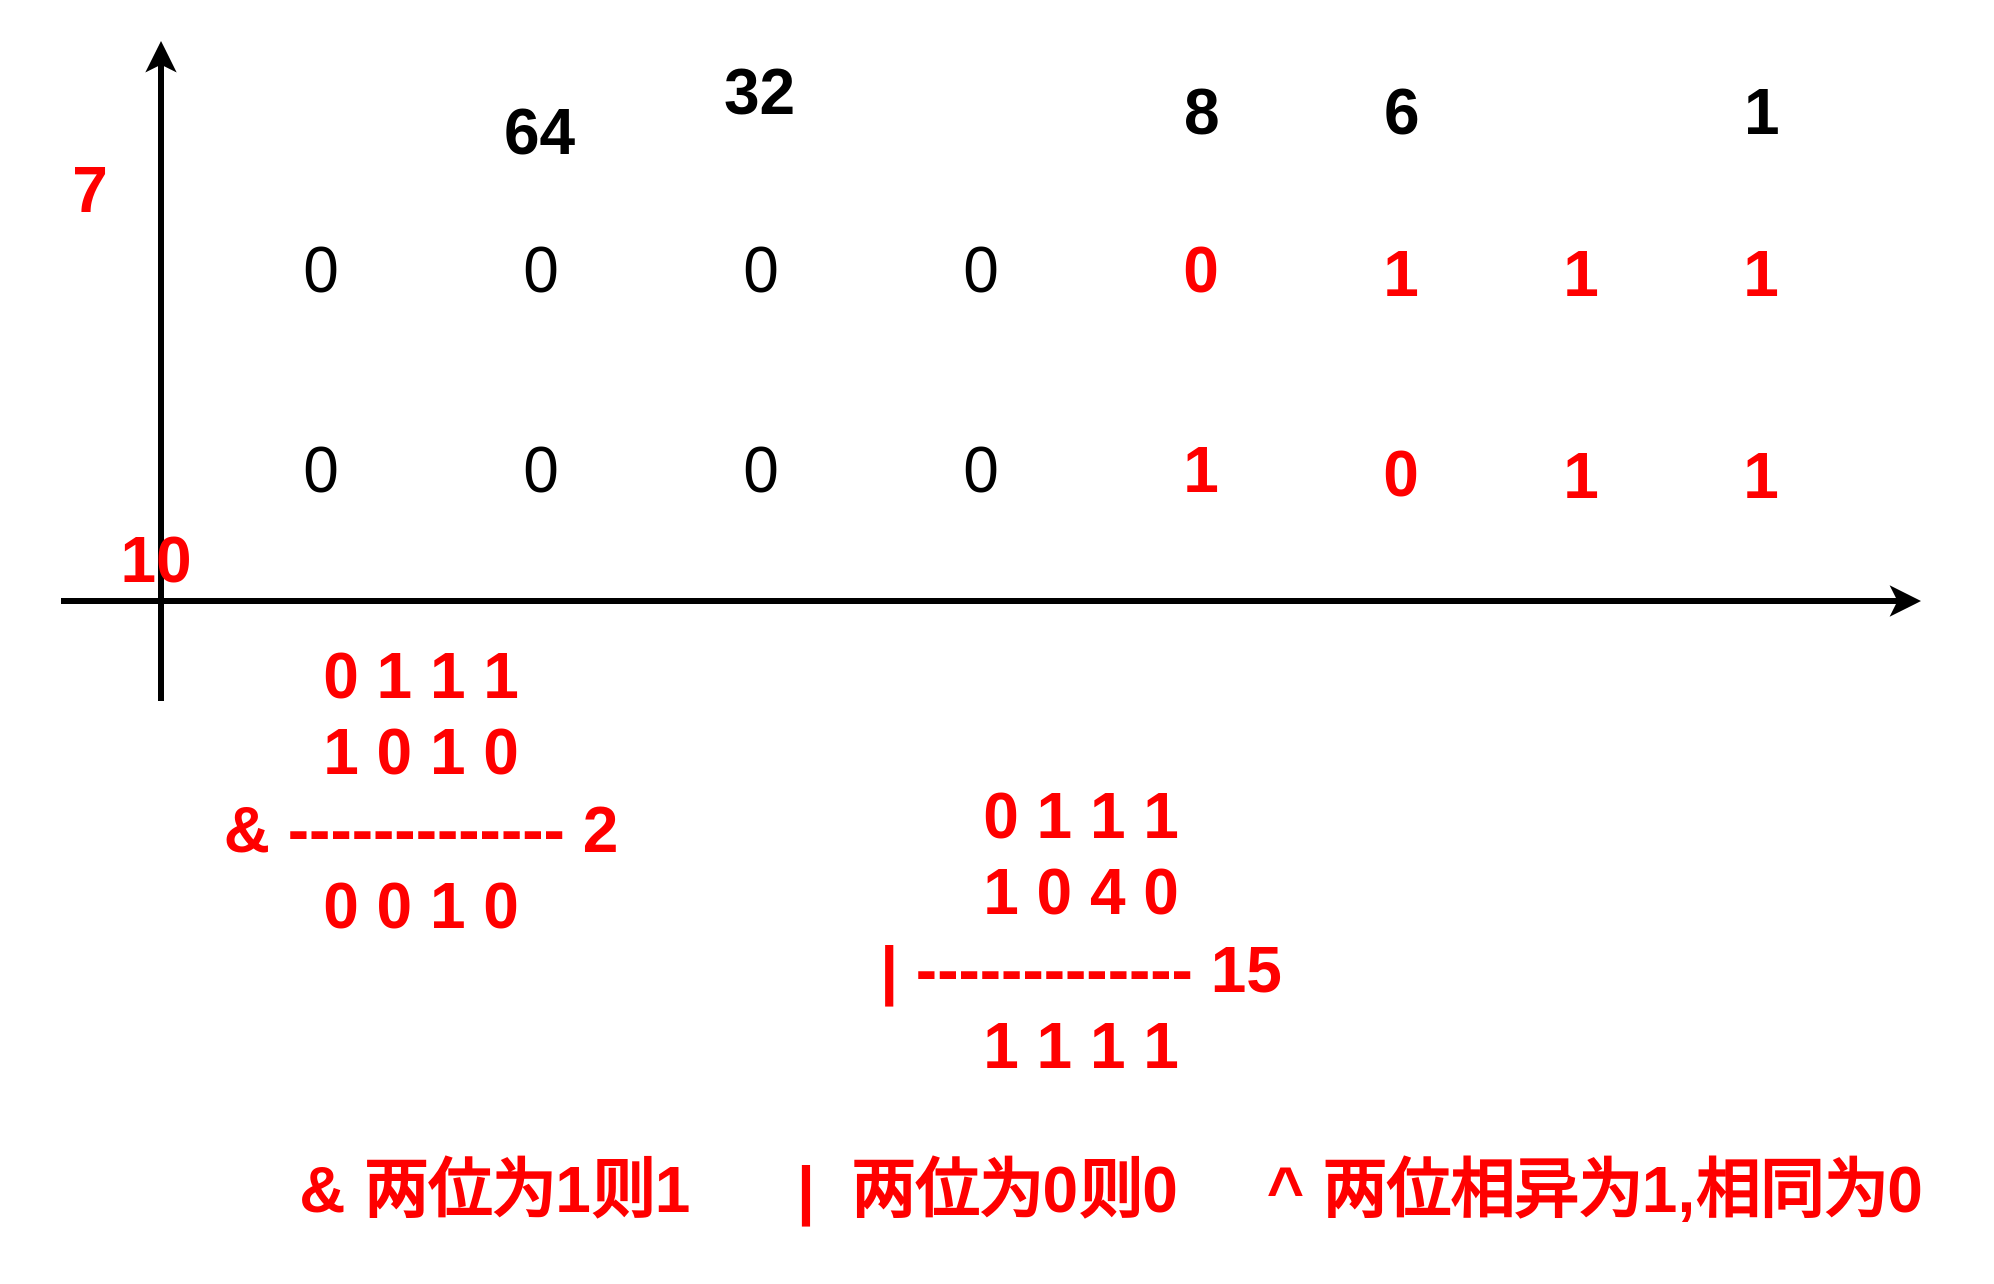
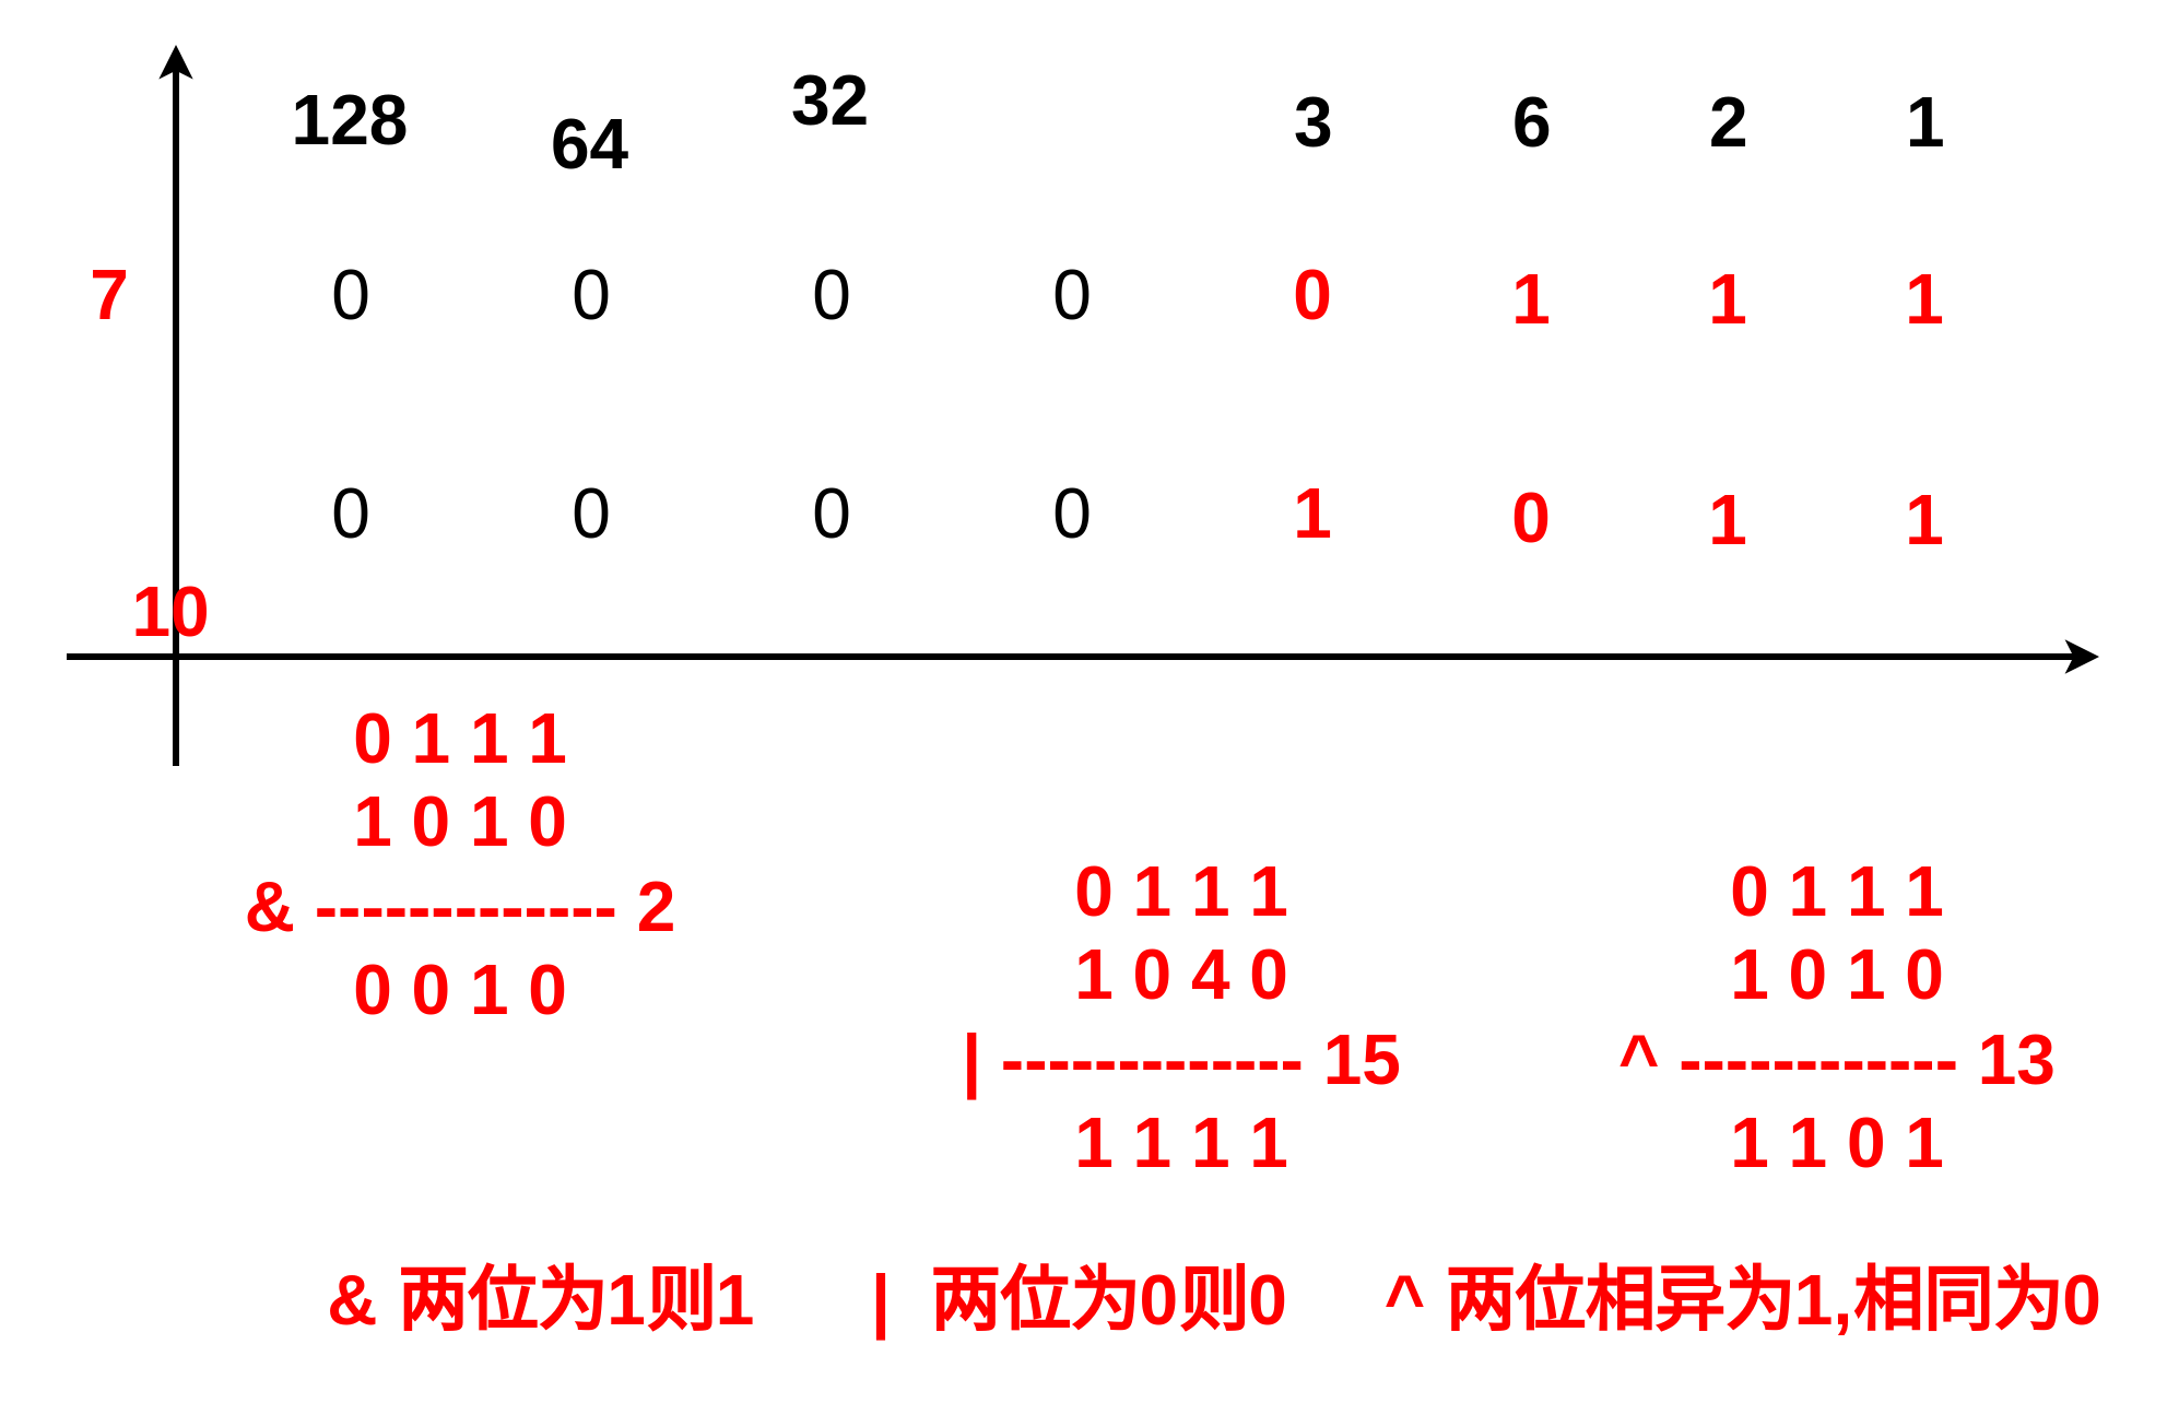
  <mxCell id="0" />
  <mxCell id="1" parent="0" />
  <mxCell id="2" value="" style="endArrow=classic;html=1;rounded=0;strokeWidth=3;" edge="1" parent="1"><mxGeometry width="50" height="50" relative="1" as="geometry"><mxPoint x="80" y="350" as="sourcePoint" /><mxPoint x="80" y="20" as="targetPoint" /></mxGeometry></mxCell>
  <mxCell id="3" value="" style="endArrow=classic;html=1;rounded=0;strokeWidth=3;" edge="1" parent="1"><mxGeometry width="50" height="50" relative="1" as="geometry"><mxPoint x="30" y="300" as="sourcePoint" /><mxPoint x="960" y="300" as="targetPoint" /></mxGeometry></mxCell>
+ <mxCell id="4" value="&lt;b&gt;&lt;font style=&quot;font-size: 32px;&quot;&gt;128&lt;/font&gt;&lt;/b&gt;" style="text;html=1;strokeColor=none;fillColor=none;align=center;verticalAlign=middle;whiteSpace=wrap;rounded=0;" vertex="1" parent="1"><mxGeometry x="130" y="40" width="60" height="30" as="geometry" /></mxCell>
  <mxCell id="5" value="&lt;div style=&quot;text-align: center;&quot;&gt;&lt;span style=&quot;background-color: initial;&quot;&gt;&lt;b&gt;64&lt;/b&gt;&lt;/span&gt;&lt;/div&gt;" style="text;whiteSpace=wrap;html=1;fontSize=32;" vertex="1" parent="1"><mxGeometry x="250" y="40" width="90" height="60" as="geometry" /></mxCell>
  <mxCell id="6" value="&lt;div style=&quot;text-align: center;&quot;&gt;&lt;b&gt;32&lt;/b&gt;&lt;/div&gt;" style="text;whiteSpace=wrap;html=1;fontSize=32;" vertex="1" parent="1"><mxGeometry x="360" y="20" width="90" height="60" as="geometry" /></mxCell>
- <mxCell id="7" value="&lt;div style=&quot;text-align: center;&quot;&gt;&lt;b&gt;8&lt;/b&gt;&lt;/div&gt;" style="text;whiteSpace=wrap;html=1;fontSize=32;" vertex="1" parent="1"><mxGeometry x="590" y="30" width="90" height="60" as="geometry" /></mxCell>
+ <mxCell id="7" value="&lt;div style=&quot;text-align: center;&quot;&gt;&lt;b&gt;3&lt;/b&gt;&lt;/div&gt;" style="text;whiteSpace=wrap;html=1;fontSize=32;" vertex="1" parent="1"><mxGeometry x="590" y="30" width="90" height="60" as="geometry" /></mxCell>
  <mxCell id="8" value="&lt;div style=&quot;text-align: center;&quot;&gt;&lt;b&gt;6&lt;/b&gt;&lt;/div&gt;" style="text;whiteSpace=wrap;html=1;fontSize=32;" vertex="1" parent="1"><mxGeometry x="690" y="30" width="90" height="60" as="geometry" /></mxCell>
+ <mxCell id="9" value="&lt;div style=&quot;text-align: center;&quot;&gt;&lt;b&gt;2&lt;/b&gt;&lt;/div&gt;" style="text;whiteSpace=wrap;html=1;fontSize=32;" vertex="1" parent="1"><mxGeometry x="780" y="30" width="90" height="60" as="geometry" /></mxCell>
  <mxCell id="10" value="&lt;div style=&quot;text-align: center;&quot;&gt;&lt;b&gt;1&lt;/b&gt;&lt;/div&gt;" style="text;whiteSpace=wrap;html=1;fontSize=32;" vertex="1" parent="1"><mxGeometry x="870" y="30" width="90" height="60" as="geometry" /></mxCell>
- <mxCell id="11" value="&lt;b&gt;&lt;font color=&quot;#ff0000&quot;&gt;7&lt;/font&gt;&lt;/b&gt;" style="text;html=1;strokeColor=none;fillColor=none;align=center;verticalAlign=middle;whiteSpace=wrap;rounded=0;fontSize=32;" vertex="1" parent="1"><mxGeometry x="15" y="80" width="60" height="30" as="geometry" /></mxCell>
+ <mxCell id="11" value="&lt;b&gt;&lt;font color=&quot;#ff0000&quot;&gt;7&lt;/font&gt;&lt;/b&gt;" style="text;html=1;strokeColor=none;fillColor=none;align=center;verticalAlign=middle;whiteSpace=wrap;rounded=0;fontSize=32;" vertex="1" parent="1"><mxGeometry x="20" y="120" width="60" height="30" as="geometry" /></mxCell>
  <mxCell id="12" value="&lt;b&gt;&lt;font color=&quot;#ff0000&quot;&gt;10&lt;/font&gt;&lt;/b&gt;" style="text;html=1;strokeColor=none;fillColor=none;align=center;verticalAlign=middle;whiteSpace=wrap;rounded=0;fontSize=32;" vertex="1" parent="1"><mxGeometry x="48" y="265" width="60" height="30" as="geometry" /></mxCell>
  <mxCell id="13" value="0" style="text;html=1;align=center;verticalAlign=middle;resizable=0;points=[];autosize=1;strokeColor=none;fillColor=none;fontSize=32;" vertex="1" parent="1"><mxGeometry x="140" y="110" width="40" height="50" as="geometry" /></mxCell>
  <mxCell id="14" value="0" style="text;html=1;align=center;verticalAlign=middle;resizable=0;points=[];autosize=1;strokeColor=none;fillColor=none;fontSize=32;" vertex="1" parent="1"><mxGeometry x="250" y="110" width="40" height="50" as="geometry" /></mxCell>
  <mxCell id="15" value="0" style="text;html=1;align=center;verticalAlign=middle;resizable=0;points=[];autosize=1;strokeColor=none;fillColor=none;fontSize=32;" vertex="1" parent="1"><mxGeometry x="360" y="110" width="40" height="50" as="geometry" /></mxCell>
  <mxCell id="16" value="0" style="text;html=1;align=center;verticalAlign=middle;resizable=0;points=[];autosize=1;strokeColor=none;fillColor=none;fontSize=32;" vertex="1" parent="1"><mxGeometry x="470" y="110" width="40" height="50" as="geometry" /></mxCell>
  <mxCell id="17" value="&lt;b&gt;&lt;font color=&quot;#ff0000&quot;&gt;0&lt;/font&gt;&lt;/b&gt;" style="text;html=1;align=center;verticalAlign=middle;resizable=0;points=[];autosize=1;strokeColor=none;fillColor=none;fontSize=32;" vertex="1" parent="1"><mxGeometry x="580" y="110" width="40" height="50" as="geometry" /></mxCell>
  <mxCell id="18" value="&lt;font color=&quot;#ff0000&quot;&gt;&lt;b&gt;1&lt;/b&gt;&lt;/font&gt;" style="text;html=1;align=center;verticalAlign=middle;resizable=0;points=[];autosize=1;strokeColor=none;fillColor=none;fontSize=32;" vertex="1" parent="1"><mxGeometry x="680" y="112" width="40" height="50" as="geometry" /></mxCell>
  <mxCell id="19" value="&lt;font color=&quot;#ff0000&quot;&gt;&lt;b&gt;1&lt;/b&gt;&lt;/font&gt;" style="text;html=1;align=center;verticalAlign=middle;resizable=0;points=[];autosize=1;strokeColor=none;fillColor=none;fontSize=32;" vertex="1" parent="1"><mxGeometry x="770" y="112" width="40" height="50" as="geometry" /></mxCell>
  <mxCell id="20" value="&lt;font color=&quot;#ff0000&quot;&gt;&lt;b&gt;1&lt;/b&gt;&lt;/font&gt;" style="text;html=1;align=center;verticalAlign=middle;resizable=0;points=[];autosize=1;strokeColor=none;fillColor=none;fontSize=32;" vertex="1" parent="1"><mxGeometry x="860" y="112" width="40" height="50" as="geometry" /></mxCell>
  <mxCell id="21" value="0" style="text;html=1;align=center;verticalAlign=middle;resizable=0;points=[];autosize=1;strokeColor=none;fillColor=none;fontSize=32;" vertex="1" parent="1"><mxGeometry x="140" y="210" width="40" height="50" as="geometry" /></mxCell>
  <mxCell id="22" value="0" style="text;html=1;align=center;verticalAlign=middle;resizable=0;points=[];autosize=1;strokeColor=none;fillColor=none;fontSize=32;" vertex="1" parent="1"><mxGeometry x="250" y="210" width="40" height="50" as="geometry" /></mxCell>
  <mxCell id="23" value="0" style="text;html=1;align=center;verticalAlign=middle;resizable=0;points=[];autosize=1;strokeColor=none;fillColor=none;fontSize=32;" vertex="1" parent="1"><mxGeometry x="360" y="210" width="40" height="50" as="geometry" /></mxCell>
  <mxCell id="24" value="0" style="text;html=1;align=center;verticalAlign=middle;resizable=0;points=[];autosize=1;strokeColor=none;fillColor=none;fontSize=32;" vertex="1" parent="1"><mxGeometry x="470" y="210" width="40" height="50" as="geometry" /></mxCell>
  <mxCell id="25" value="&lt;b&gt;&lt;font color=&quot;#ff0000&quot;&gt;1&lt;/font&gt;&lt;/b&gt;" style="text;html=1;align=center;verticalAlign=middle;resizable=0;points=[];autosize=1;strokeColor=none;fillColor=none;fontSize=32;" vertex="1" parent="1"><mxGeometry x="580" y="210" width="40" height="50" as="geometry" /></mxCell>
  <mxCell id="26" value="&lt;font color=&quot;#ff0000&quot;&gt;&lt;b&gt;0&lt;/b&gt;&lt;/font&gt;" style="text;html=1;align=center;verticalAlign=middle;resizable=0;points=[];autosize=1;strokeColor=none;fillColor=none;fontSize=32;" vertex="1" parent="1"><mxGeometry x="680" y="212" width="40" height="50" as="geometry" /></mxCell>
  <mxCell id="27" value="&lt;b&gt;&lt;font color=&quot;#ff0000&quot;&gt;1&lt;/font&gt;&lt;/b&gt;" style="text;html=1;align=center;verticalAlign=middle;resizable=0;points=[];autosize=1;strokeColor=none;fillColor=none;fontSize=32;" vertex="1" parent="1"><mxGeometry x="770" y="213" width="40" height="50" as="geometry" /></mxCell>
  <mxCell id="28" value="&lt;b&gt;&lt;font color=&quot;#ff0000&quot;&gt;1&lt;/font&gt;&lt;/b&gt;" style="text;html=1;align=center;verticalAlign=middle;resizable=0;points=[];autosize=1;strokeColor=none;fillColor=none;fontSize=32;" vertex="1" parent="1"><mxGeometry x="860" y="213" width="40" height="50" as="geometry" /></mxCell>
  <mxCell id="29" value="&lt;b&gt;0 1 1 1&lt;br&gt;1 0 1 0&lt;br&gt;&amp;amp; ------------- 2&lt;br&gt;0 0 1 0&lt;br&gt;&lt;/b&gt;" style="text;html=1;align=center;verticalAlign=middle;resizable=0;points=[];autosize=1;strokeColor=none;fillColor=none;fontSize=32;fontColor=#FF0000;" vertex="1" parent="1"><mxGeometry x="100" y="310" width="220" height="170" as="geometry" /></mxCell>
  <mxCell id="30" value="&lt;b&gt;0 1 1 1&lt;br&gt;1 0 4 0&lt;br&gt;| ------------- 15&lt;br&gt;1 1 1 1&lt;br&gt;&lt;/b&gt;" style="text;html=1;align=center;verticalAlign=middle;resizable=0;points=[];autosize=1;strokeColor=none;fillColor=none;fontSize=32;fontColor=#FF0000;" vertex="1" parent="1"><mxGeometry x="430" y="380" width="220" height="170" as="geometry" /></mxCell>
+ <mxCell id="31" value="&lt;b&gt;0 1 1 1&lt;br&gt;1 0 1 0&lt;br&gt;^ ------------ 13&lt;br&gt;1 1 0 1&lt;br&gt;&lt;/b&gt;" style="text;html=1;align=center;verticalAlign=middle;resizable=0;points=[];autosize=1;strokeColor=none;fillColor=none;fontSize=32;fontColor=#FF0000;" vertex="1" parent="1"><mxGeometry x="730" y="380" width="220" height="170" as="geometry" /></mxCell>
  <mxCell id="32" value="&lt;b&gt;&amp;amp; 两位为1则1&amp;nbsp; &amp;nbsp; &amp;nbsp; |&amp;nbsp; 两位为0则0&amp;nbsp; &amp;nbsp; &amp;nbsp;^ 两位相异为1,相同为0&lt;/b&gt;" style="text;html=1;align=center;verticalAlign=middle;resizable=0;points=[];autosize=1;strokeColor=none;fillColor=none;fontSize=32;fontColor=#FF0000;" vertex="1" parent="1"><mxGeometry x="135" y="570" width="840" height="50" as="geometry" /></mxCell>
